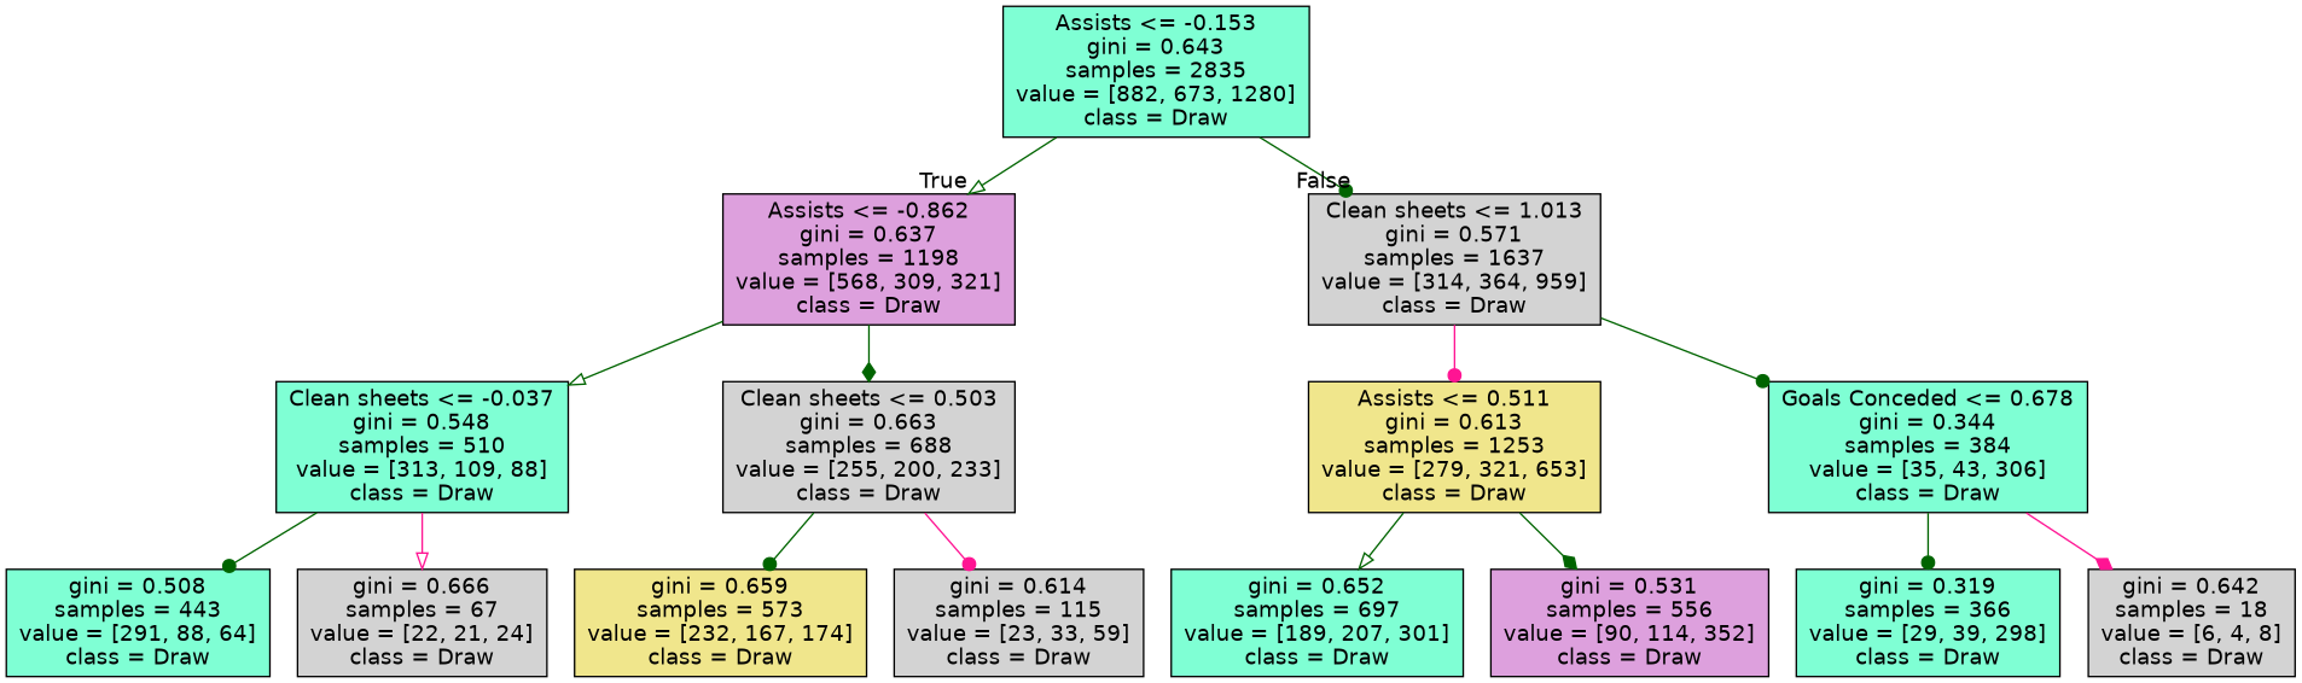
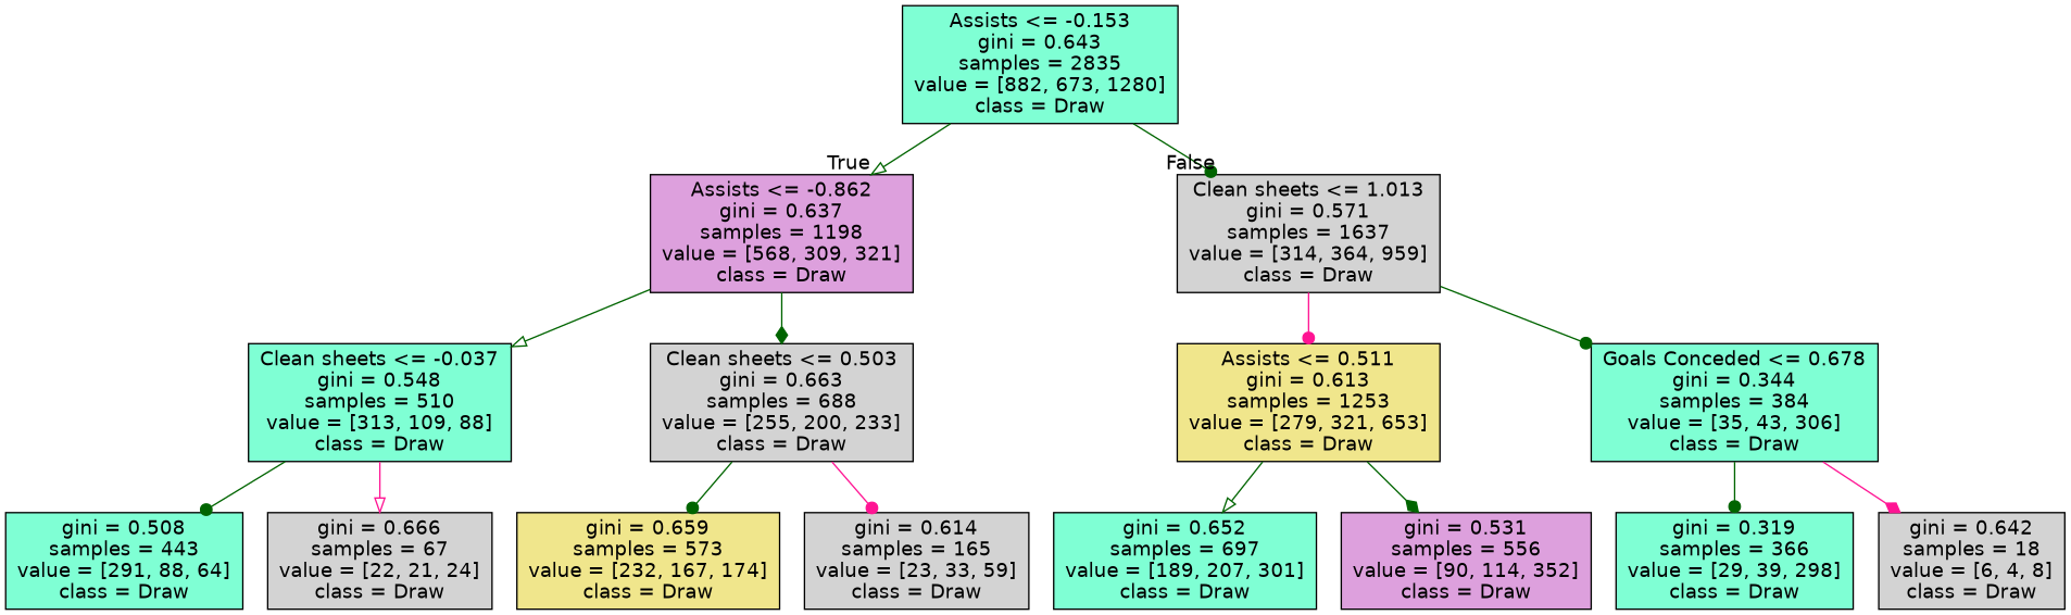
  digraph {
    node [color=black fillcolor=aquamarine fontname=helvetica shape=box style=filled]
    edge [fontname=helvetica color=darkgreen arrowhead=dot]
    n1 [label="Assists <= -0.153\ngini = 0.643\nsamples = 2835\nvalue = [882, 673, 1280]\nclass = Draw"]
    n2 [fillcolor=plum label="Assists <= -0.862\ngini = 0.637\nsamples = 1198\nvalue = [568, 309, 321]\nclass = Draw"]
    n3 [fillcolor=lightgrey label="Clean sheets <= 1.013\ngini = 0.571\nsamples = 1637\nvalue = [314, 364, 959]\nclass = Draw"]
    n4 [label="Clean sheets <= -0.037\ngini = 0.548\nsamples = 510\nvalue = [313, 109, 88]\nclass = Draw"]
    n5 [fillcolor=lightgrey label="Clean sheets <= 0.503\ngini = 0.663\nsamples = 688\nvalue = [255, 200, 233]\nclass = Draw"]
    n6 [label="gini = 0.508\nsamples = 443\nvalue = [291, 88, 64]\nclass = Draw"]
    n7 [fillcolor=lightgrey label="gini = 0.666\nsamples = 67\nvalue = [22, 21, 24]\nclass = Draw"]
    n8 [fillcolor=khaki label="gini = 0.659\nsamples = 573\nvalue = [232, 167, 174]\nclass = Draw"]
-   n9 [fillcolor=lightgrey label="gini = 0.614\nsamples = 115\nvalue = [23, 33, 59]\nclass = Draw"]
+   n9 [fillcolor=lightgrey label="gini = 0.614\nsamples = 165\nvalue = [23, 33, 59]\nclass = Draw"]
    n10 [fillcolor=khaki label="Assists <= 0.511\ngini = 0.613\nsamples = 1253\nvalue = [279, 321, 653]\nclass = Draw"]
    n11 [label="Goals Conceded <= 0.678\ngini = 0.344\nsamples = 384\nvalue = [35, 43, 306]\nclass = Draw"]
    n12 [label="gini = 0.652\nsamples = 697\nvalue = [189, 207, 301]\nclass = Draw"]
    n13 [fillcolor=plum label="gini = 0.531\nsamples = 556\nvalue = [90, 114, 352]\nclass = Draw"]
    n14 [label="gini = 0.319\nsamples = 366\nvalue = [29, 39, 298]\nclass = Draw"]
    n15 [fillcolor=lightgrey label="gini = 0.642\nsamples = 18\nvalue = [6, 4, 8]\nclass = Draw"]
    n1 -> n2 [headlabel=True labelangle=45 labeldistance=2.5 arrowhead=onormal]
    n1 -> n3 [headlabel=False labelangle=-45 labeldistance=2.5]
    n2 -> n4 [arrowhead=onormal]
    n2 -> n5 [arrowhead=diamond]
    n3 -> n10 [color=deeppink]
    n3 -> n11
    n4 -> n6
    n4 -> n7 [color=deeppink arrowhead=onormal]
    n5 -> n8
    n5 -> n9 [color=deeppink]
    n10 -> n12 [arrowhead=onormal]
    n10 -> n13 [arrowhead=diamond]
    n11 -> n14
    n11 -> n15 [color=deeppink arrowhead=diamond]
  }
